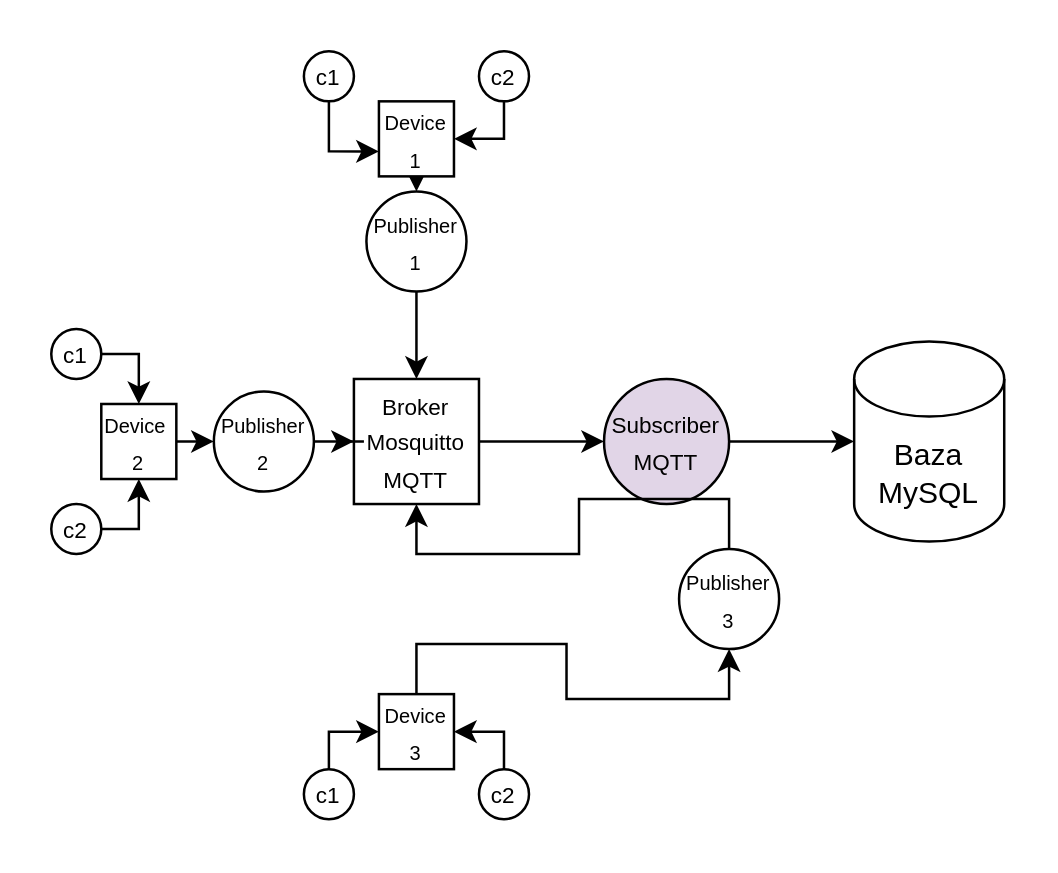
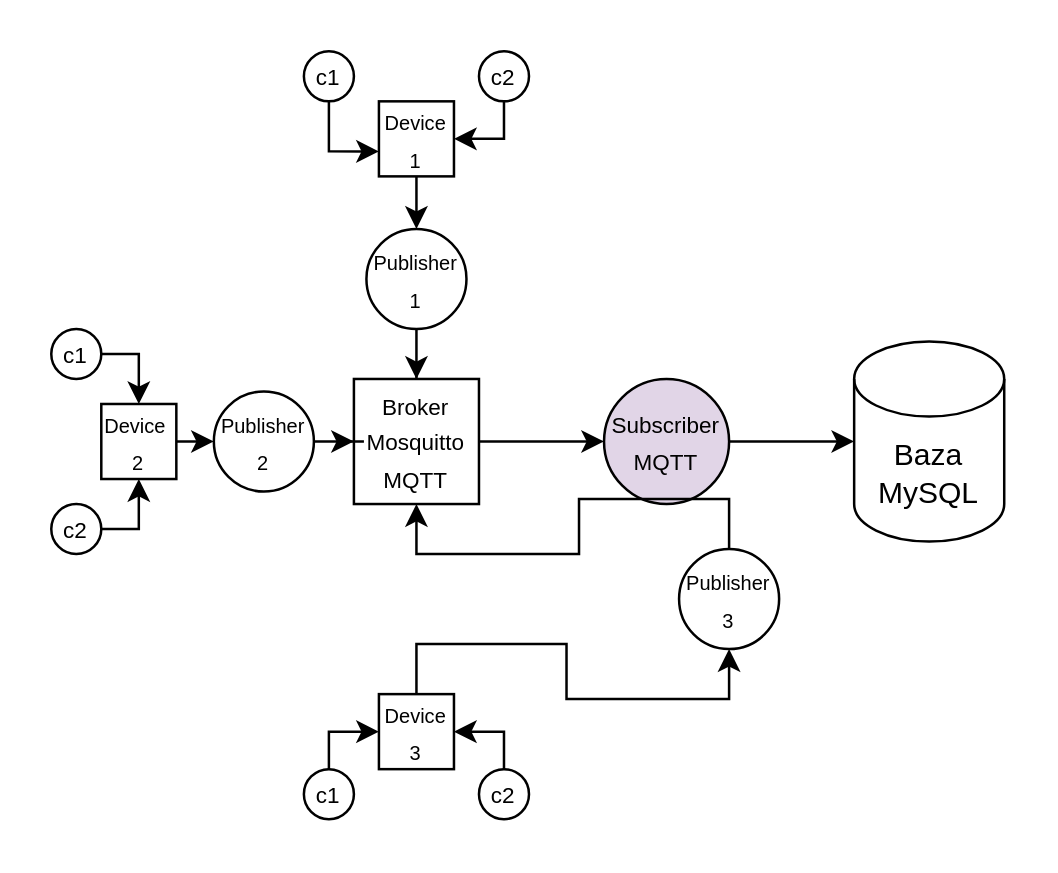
  <mxCell id="0" />
  <mxCell id="1" parent="0" />
  <mxCell id="2" style="edgeStyle=orthogonalEdgeStyle;rounded=0;orthogonalLoop=1;jettySize=auto;html=1;exitX=0.5;exitY=1;exitDx=0;exitDy=0;entryX=0.5;entryY=0;entryDx=0;entryDy=0;" edge="1" parent="1" source="3" target="26"><mxGeometry relative="1" as="geometry" /></mxCell>
  <mxCell id="3" value="&lt;font style=&quot;font-size: 8px&quot;&gt;Device&lt;br&gt;1&lt;/font&gt;" style="square;whiteSpace=wrap;html=1;" vertex="1" parent="1"><mxGeometry x="151" y="40" width="30" height="30" as="geometry" /></mxCell>
  <mxCell id="4" style="edgeStyle=orthogonalEdgeStyle;rounded=0;orthogonalLoop=1;jettySize=auto;html=1;exitX=0.5;exitY=0;exitDx=0;exitDy=0;entryX=0.5;entryY=1;entryDx=0;entryDy=0;" edge="1" parent="1" source="5" target="30"><mxGeometry relative="1" as="geometry" /></mxCell>
  <mxCell id="5" value="&lt;font style=&quot;font-size: 8px&quot;&gt;Device&lt;br&gt;3&lt;/font&gt;" style="Square;whiteSpace=wrap;html=1;" vertex="1" parent="1"><mxGeometry x="151" y="277" width="30" height="30" as="geometry" /></mxCell>
  <mxCell id="6" style="edgeStyle=orthogonalEdgeStyle;rounded=0;orthogonalLoop=1;jettySize=auto;html=1;exitX=1;exitY=0.5;exitDx=0;exitDy=0;entryX=0;entryY=0.5;entryDx=0;entryDy=0;" edge="1" parent="1" source="7" target="28"><mxGeometry relative="1" as="geometry" /></mxCell>
  <mxCell id="7" value="&lt;font style=&quot;font-size: 8px&quot;&gt;Device&amp;nbsp; 2&lt;/font&gt;" style="square;whiteSpace=wrap;html=1;" vertex="1" parent="1"><mxGeometry x="40" y="161" width="30" height="30" as="geometry" /></mxCell>
  <mxCell id="8" style="edgeStyle=orthogonalEdgeStyle;rounded=0;orthogonalLoop=1;jettySize=auto;html=1;exitX=1;exitY=0.5;exitDx=0;exitDy=0;entryX=0;entryY=0.5;entryDx=0;entryDy=0;" edge="1" parent="1" source="9" target="23"><mxGeometry relative="1" as="geometry" /></mxCell>
  <mxCell id="9" value="&lt;font style=&quot;font-size: 9px&quot;&gt;Broker&lt;br&gt;Mosquitto&lt;br&gt;MQTT&lt;/font&gt;" style="rounded=0;whiteSpace=wrap;html=1;" vertex="1" parent="1"><mxGeometry x="141" y="151" width="50" height="50" as="geometry" /></mxCell>
  <mxCell id="10" style="edgeStyle=orthogonalEdgeStyle;rounded=0;orthogonalLoop=1;jettySize=auto;html=1;exitX=1;exitY=0.5;exitDx=0;exitDy=0;entryX=0.5;entryY=1;entryDx=0;entryDy=0;" edge="1" parent="1" source="11" target="7"><mxGeometry relative="1" as="geometry" /></mxCell>
  <mxCell id="11" value="&lt;font style=&quot;font-size: 9px&quot;&gt;c2&lt;/font&gt;" style="ellipse;whiteSpace=wrap;html=1;" vertex="1" parent="1"><mxGeometry x="20" y="201" width="20" height="20" as="geometry" /></mxCell>
  <mxCell id="12" style="edgeStyle=orthogonalEdgeStyle;rounded=0;orthogonalLoop=1;jettySize=auto;html=1;exitX=1;exitY=0.5;exitDx=0;exitDy=0;entryX=0.5;entryY=0;entryDx=0;entryDy=0;" edge="1" parent="1" source="13" target="7"><mxGeometry relative="1" as="geometry" /></mxCell>
  <mxCell id="13" value="&lt;font style=&quot;font-size: 9px&quot;&gt;c1&lt;/font&gt;" style="ellipse;whiteSpace=wrap;html=1;" vertex="1" parent="1"><mxGeometry x="20" y="131" width="20" height="20" as="geometry" /></mxCell>
  <mxCell id="14" style="edgeStyle=orthogonalEdgeStyle;rounded=0;orthogonalLoop=1;jettySize=auto;html=1;exitX=0.5;exitY=1;exitDx=0;exitDy=0;entryX=0;entryY=0.667;entryDx=0;entryDy=0;entryPerimeter=0;" edge="1" parent="1" source="15" target="3"><mxGeometry relative="1" as="geometry"><Array as="points"><mxPoint x="131" y="60" /></Array></mxGeometry></mxCell>
  <mxCell id="15" value="&lt;font style=&quot;font-size: 9px&quot;&gt;c1&lt;/font&gt;" style="ellipse;whiteSpace=wrap;html=1;" vertex="1" parent="1"><mxGeometry x="121" y="20" width="20" height="20" as="geometry" /></mxCell>
  <mxCell id="16" style="edgeStyle=orthogonalEdgeStyle;rounded=0;orthogonalLoop=1;jettySize=auto;html=1;exitX=0.5;exitY=1;exitDx=0;exitDy=0;entryX=1;entryY=0.5;entryDx=0;entryDy=0;" edge="1" parent="1" source="17" target="3"><mxGeometry relative="1" as="geometry"><Array as="points"><mxPoint x="201" y="30" /><mxPoint x="201" y="55" /></Array></mxGeometry></mxCell>
  <mxCell id="17" value="&lt;font style=&quot;font-size: 9px&quot;&gt;c2&lt;/font&gt;" style="ellipse;whiteSpace=wrap;html=1;" vertex="1" parent="1"><mxGeometry x="191" y="20" width="20" height="20" as="geometry" /></mxCell>
  <mxCell id="18" style="edgeStyle=orthogonalEdgeStyle;rounded=0;orthogonalLoop=1;jettySize=auto;html=1;exitX=0.5;exitY=0;exitDx=0;exitDy=0;entryX=0;entryY=0.5;entryDx=0;entryDy=0;" edge="1" parent="1" source="19" target="5"><mxGeometry relative="1" as="geometry"><Array as="points"><mxPoint x="131" y="327" /><mxPoint x="131" y="292" /></Array></mxGeometry></mxCell>
  <mxCell id="19" value="&lt;font style=&quot;font-size: 9px&quot;&gt;c1&lt;/font&gt;" style="ellipse;whiteSpace=wrap;html=1;" vertex="1" parent="1"><mxGeometry x="121" y="307" width="20" height="20" as="geometry" /></mxCell>
  <mxCell id="20" style="edgeStyle=orthogonalEdgeStyle;rounded=0;orthogonalLoop=1;jettySize=auto;html=1;exitX=0.5;exitY=0;exitDx=0;exitDy=0;entryX=1;entryY=0.5;entryDx=0;entryDy=0;" edge="1" parent="1" source="21" target="5"><mxGeometry relative="1" as="geometry"><Array as="points"><mxPoint x="201" y="292" /></Array></mxGeometry></mxCell>
  <mxCell id="21" value="&lt;font style=&quot;font-size: 9px&quot;&gt;c2&lt;/font&gt;" style="ellipse;whiteSpace=wrap;html=1;" vertex="1" parent="1"><mxGeometry x="191" y="307" width="20" height="20" as="geometry" /></mxCell>
  <mxCell id="22" style="edgeStyle=orthogonalEdgeStyle;rounded=0;orthogonalLoop=1;jettySize=auto;html=1;exitX=1;exitY=0.5;exitDx=0;exitDy=0;entryX=0;entryY=0.5;entryDx=0;entryDy=0;entryPerimeter=0;" edge="1" parent="1" source="23" target="24"><mxGeometry relative="1" as="geometry" /></mxCell>
  <mxCell id="23" value="&lt;font style=&quot;font-size: 9px&quot;&gt;Subscriber&lt;br&gt;MQTT&lt;br&gt;&lt;/font&gt;" style="ellipse;whiteSpace=wrap;html=1;aspect=fixed;fillColor=#e1d5e7;" vertex="1" parent="1"><mxGeometry x="241" y="151" width="50" height="50" as="geometry" /></mxCell>
  <mxCell id="24" value="Baza&lt;br&gt;MySQL" style="shape=cylinder3;whiteSpace=wrap;html=1;boundedLbl=1;backgroundOutline=1;size=15;" vertex="1" parent="1"><mxGeometry x="341" y="136" width="60" height="80" as="geometry" /></mxCell>
  <mxCell id="25" style="edgeStyle=orthogonalEdgeStyle;rounded=0;orthogonalLoop=1;jettySize=auto;html=1;exitX=0.5;exitY=1;exitDx=0;exitDy=0;" edge="1" parent="1" source="26" target="9"><mxGeometry relative="1" as="geometry" /></mxCell>
- <mxCell id="26" value="&lt;font style=&quot;font-size: 8px&quot;&gt;Publisher&lt;br&gt;1&lt;br&gt;&lt;/font&gt;" style="ellipse;whiteSpace=wrap;html=1;aspect=fixed;" vertex="1" parent="1"><mxGeometry x="146" y="76" width="40" height="40" as="geometry" /></mxCell>
+ <mxCell id="26" value="&lt;font style=&quot;font-size: 8px&quot;&gt;Publisher&lt;br&gt;1&lt;br&gt;&lt;/font&gt;" style="ellipse;whiteSpace=wrap;html=1;aspect=fixed;" vertex="1" parent="1"><mxGeometry x="146" y="91" width="40" height="40" as="geometry" /></mxCell>
  <mxCell id="27" style="edgeStyle=orthogonalEdgeStyle;rounded=0;orthogonalLoop=1;jettySize=auto;html=1;exitX=1;exitY=0.5;exitDx=0;exitDy=0;" edge="1" parent="1" source="28" target="9"><mxGeometry relative="1" as="geometry" /></mxCell>
  <mxCell id="28" value="&lt;font style=&quot;font-size: 8px&quot;&gt;Publisher&lt;br&gt;2&lt;br&gt;&lt;/font&gt;" style="ellipse;whiteSpace=wrap;html=1;aspect=fixed;" vertex="1" parent="1"><mxGeometry x="85" y="156" width="40" height="40" as="geometry" /></mxCell>
  <mxCell id="29" style="edgeStyle=orthogonalEdgeStyle;rounded=0;orthogonalLoop=1;jettySize=auto;html=1;exitX=0.5;exitY=0;exitDx=0;exitDy=0;" edge="1" parent="1" source="30" target="9"><mxGeometry relative="1" as="geometry" /></mxCell>
  <mxCell id="30" value="&lt;font style=&quot;font-size: 8px&quot;&gt;Publisher&lt;br&gt;3&lt;br&gt;&lt;/font&gt;" style="ellipse;whiteSpace=wrap;html=1;aspect=fixed;" vertex="1" parent="1"><mxGeometry x="271" y="219" width="40" height="40" as="geometry" /></mxCell>
